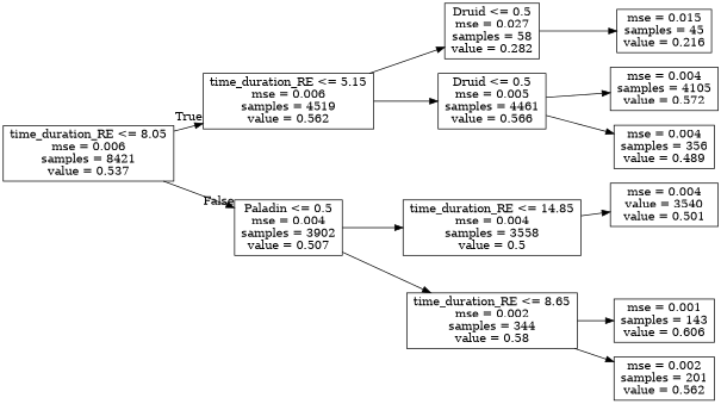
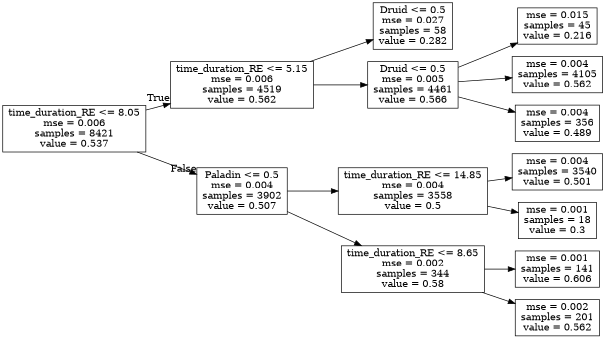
  digraph {
    rankdir=LR
    node [shape=box]
    n1 [label="time_duration_RE <= 8.05\nmse = 0.006\nsamples = 8421\nvalue = 0.537"]
    n2 [label="time_duration_RE <= 5.15\nmse = 0.006\nsamples = 4519\nvalue = 0.562"]
    n3 [label="Paladin <= 0.5\nmse = 0.004\nsamples = 3902\nvalue = 0.507"]
    n4 [label="Druid <= 0.5\nmse = 0.027\nsamples = 58\nvalue = 0.282"]
    n5 [label="Druid <= 0.5\nmse = 0.005\nsamples = 4461\nvalue = 0.566"]
    n6 [label="time_duration_RE <= 14.85\nmse = 0.004\nsamples = 3558\nvalue = 0.5"]
    n7 [label="time_duration_RE <= 8.65\nmse = 0.002\nsamples = 344\nvalue = 0.58"]
    n8 [label="mse = 0.015\nsamples = 45\nvalue = 0.216"]
-   n9 [label="mse = 0.004\nsamples = 4105\nvalue = 0.572"]
+   n9 [label="mse = 0.004\nsamples = 4105\nvalue = 0.562"]
    n10 [label="mse = 0.004\nsamples = 356\nvalue = 0.489"]
-   n11 [label="mse = 0.004\nvalue = 3540\nvalue = 0.501"]
-   n13 [label="mse = 0.001\nsamples = 143\nvalue = 0.606"]
+   n11 [label="mse = 0.004\nsamples = 3540\nvalue = 0.501"]
+   n12 [label="mse = 0.001\nsamples = 18\nvalue = 0.3"]
+   n13 [label="mse = 0.001\nsamples = 141\nvalue = 0.606"]
    n14 [label="mse = 0.002\nsamples = 201\nvalue = 0.562"]
    n1 -> n2 [headlabel=True labelangle=45 labeldistance=2.5]
    n1 -> n3 [headlabel=False labelangle=-45 labeldistance=2.5]
    n2 -> n4
    n2 -> n5
    n3 -> n6
    n3 -> n7
-   n4 -> n8
+   n5 -> n8
    n5 -> n9
    n5 -> n10
    n6 -> n11
+   n6 -> n12
    n7 -> n13
    n7 -> n14
  }
